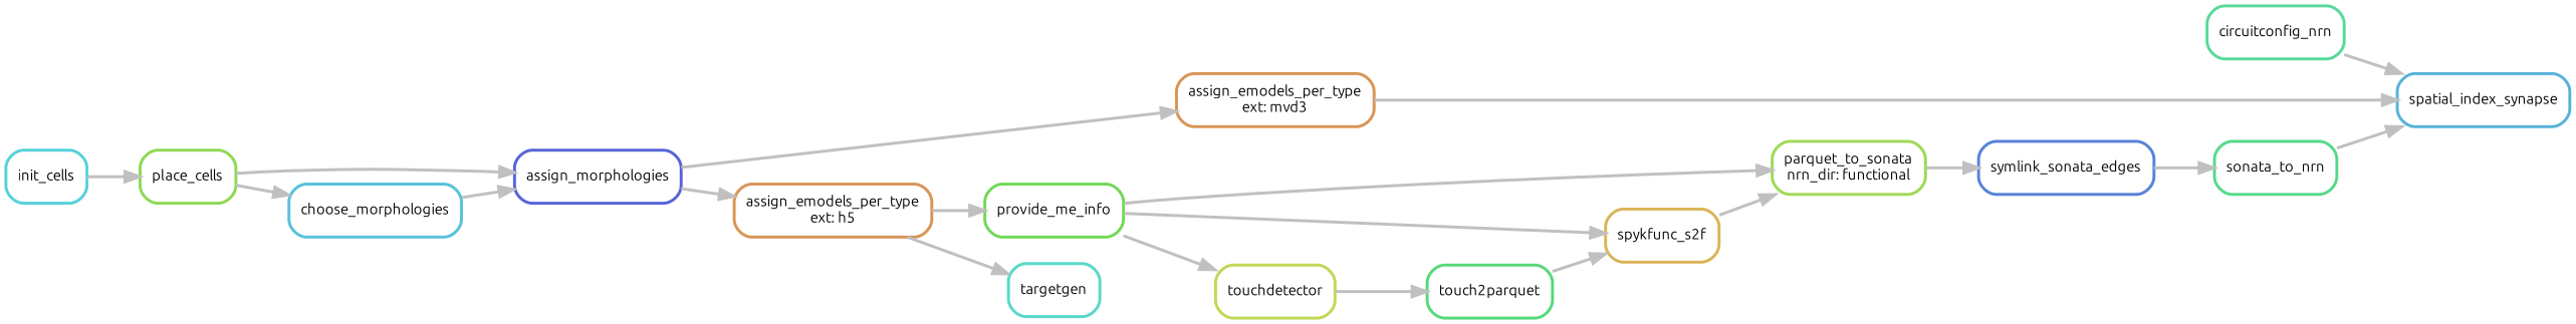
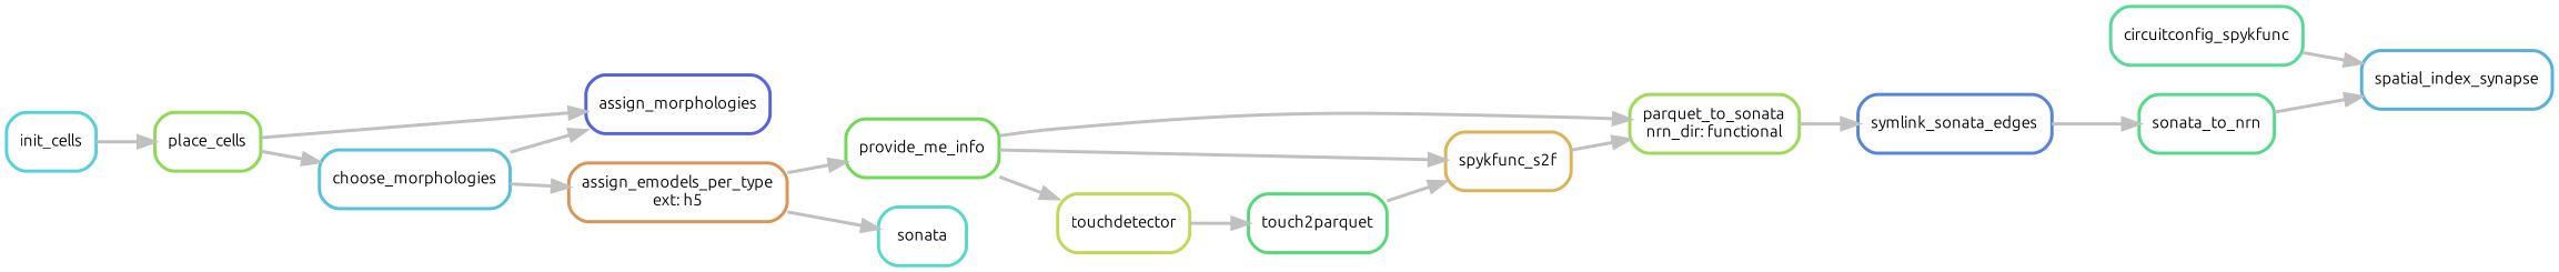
  digraph {
    bgcolor=white
    fontname=Ubuntu
    rankdir=LR
    node [color="0.08 0.6 0.85" fontname=Ubuntu fontsize=10 penwidth=2 shape=box style=rounded]
    edge [color=grey fontname=Ubuntu penwidth=2]
    n1 [color="0.55 0.6 0.85" label=spatial_index_synapse]
-   n2 [color="0.42 0.6 0.85" label=circuitconfig_nrn]
-   n3 [label="assign_emodels_per_type\next: mvd3"]
+   n2 [color="0.42 0.6 0.85" label=circuitconfig_spykfunc]
    n4 [color="0.65 0.6 0.85" label=assign_morphologies]
    n5 [label="assign_emodels_per_type\next: h5"]
    n6 [color="0.30 0.6 0.85" label=provide_me_info]
-   n7 [color="0.48 0.6 0.85" label=targetgen]
+   n7 [color="0.48 0.6 0.85" label=sonata]
    n8 [color="0.26 0.6 0.85" label=place_cells]
    n9 [color="0.53 0.6 0.85" label=choose_morphologies]
    n10 [color="0.51 0.6 0.85" label=init_cells]
    n11 [color="0.40 0.6 0.85" label=sonata_to_nrn]
    n12 [color="0.61 0.6 0.85" label=symlink_sonata_edges]
    n13 [color="0.24 0.6 0.85" label="parquet_to_sonata\nnrn_dir: functional"]
    n14 [color="0.12 0.6 0.85" label=spykfunc_s2f]
    n15 [color="0.20 0.6 0.85" label=touchdetector]
    n16 [color="0.38 0.6 0.85" label=touch2parquet]
    n2 -> n1
-   n3 -> n1
-   n4 -> n3
-   n4 -> n5
+   n9 -> n5
    n5 -> n6
    n5 -> n7
    n6 -> n13
    n6 -> n14
    n6 -> n15
    n8 -> n4
    n8 -> n9
    n9 -> n4
    n10 -> n8
    n11 -> n1
    n12 -> n11
    n13 -> n12
    n14 -> n13
    n15 -> n16
    n16 -> n14
  }
